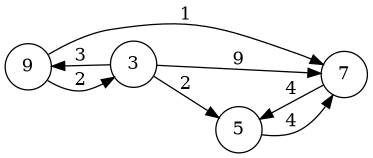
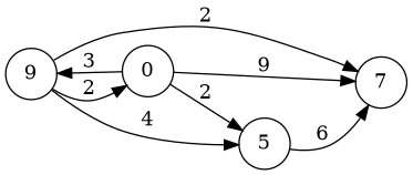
  digraph {
    rankdir=LR
    node [shape=circle]
    n1 [label=9]
-   3
+   3 [label=0]
    n3 [label=7]
    5
    n1 -> 3 [label=2]
-   n1 -> n3 [label=1]
+   n1 -> n3 [label=2]
    3 -> n1 [label=3]
    3 -> n3 [label=9]
    3 -> 5 [label=2]
-   n3 -> 5 [label=4]
-   5 -> n3 [label=4]
+   n1 -> 5 [label=4]
+   5 -> n3 [label=6]
  }
